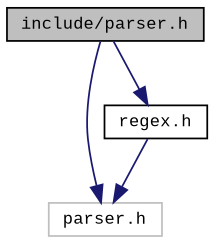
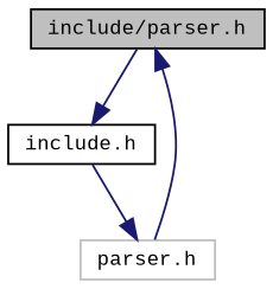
  digraph {
    fontname="Liberation Mono"
    node [color=black fillcolor=white fontname="Liberation Mono" fontsize=10 shape=record style=filled]
    edge [color=midnightblue fontname="Liberation Mono" fontsize=10 labelfontname=Helvetica labelfontsize=10 style=solid]
    n1 [fillcolor=grey75 fontcolor=black height=0.2 label="include/parser.h" width=0.4]
    n2 [color=grey75 height=0.2 label="parser.h" width=0.4]
-   n3 [height=0.2 label="regex.h" width=0.4]
-   n1 -> n2
+   n3 [height=0.2 label="include.h" width=0.4]
+   n2 -> n1
    n1 -> n3
    n3 -> n2
  }
